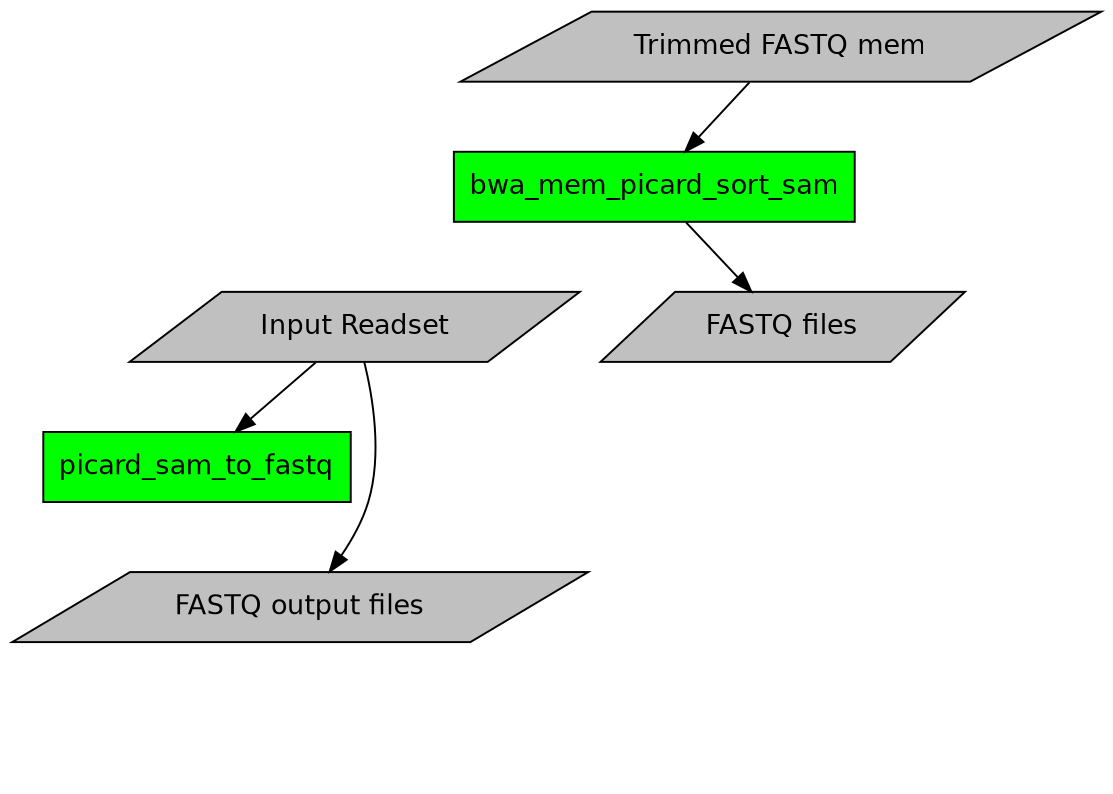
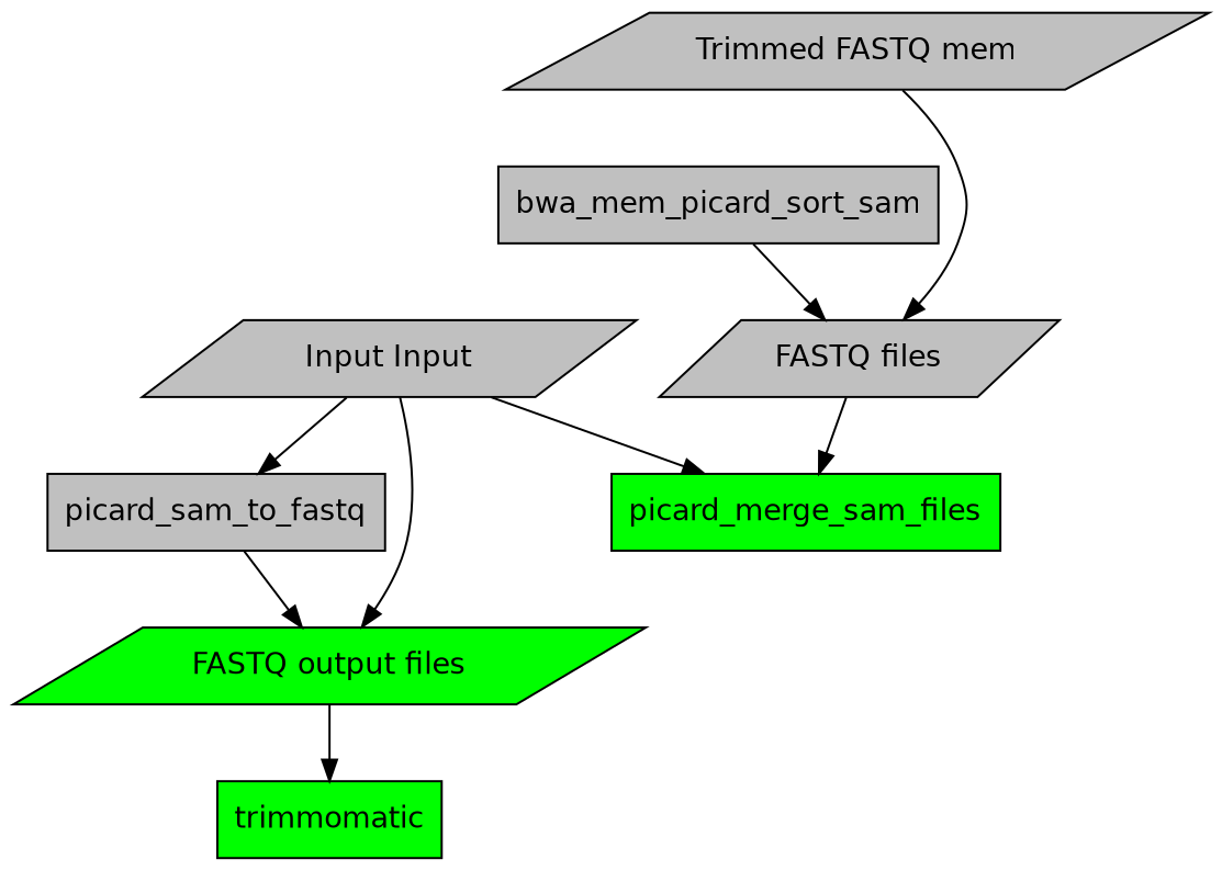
  digraph {
    fontname="DejaVu Sans"
    node [fillcolor=grey fontname="DejaVu Sans" shape=parallelogram style=filled]
    edge [fontname="DejaVu Sans"]
-   n1 [label="Input Readset"]
-   n2 [fillcolor=green label=picard_sam_to_fastq shape=rect]
-   n4 [label="FASTQ output files"]
+   n1 [label="Input Input"]
+   n2 [label=picard_sam_to_fastq shape=rect]
+   n3 [fillcolor=green label=picard_merge_sam_files shape=rect]
+   n4 [fillcolor=green label="FASTQ output files"]
+   n5 [fillcolor=green label=trimmomatic shape=rect]
    n6 [label="Trimmed FASTQ mem"]
-   n7 [fillcolor=green label=bwa_mem_picard_sort_sam shape=rect]
+   n7 [label=bwa_mem_picard_sort_sam shape=rect]
    n8 [label="FASTQ files"]
    n1 -> n2
+   n1 -> n3
    n1 -> n4
-   n6 -> n7
+   n2 -> n4
+   n4 -> n5
+   n6 -> n8
    n7 -> n8
+   n8 -> n3
  }
